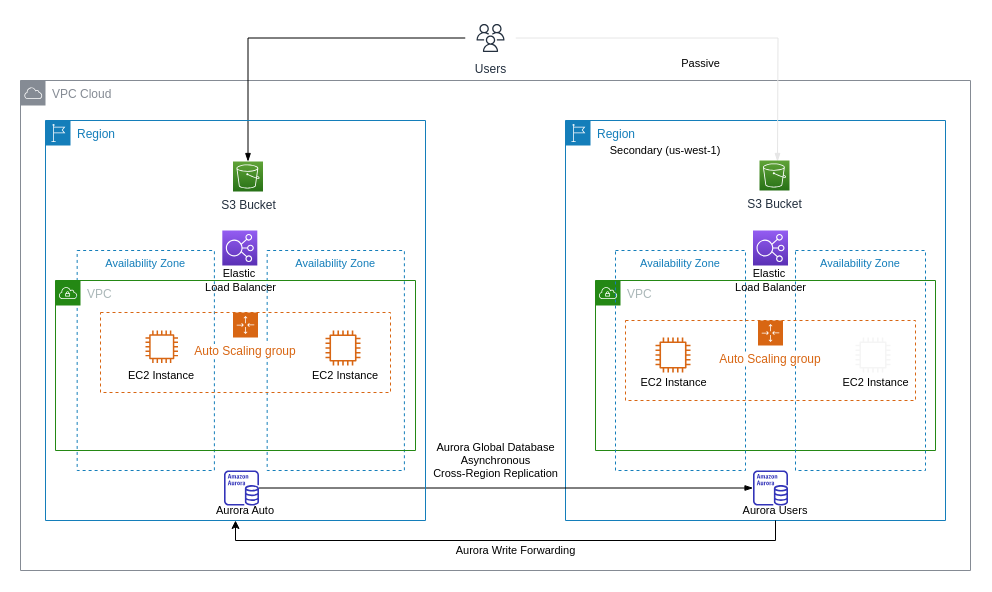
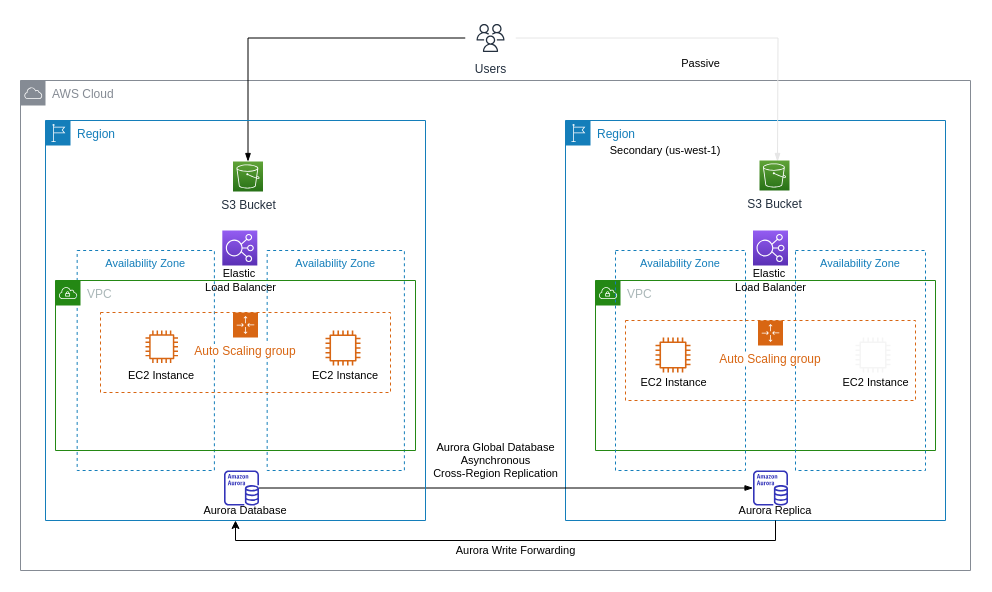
  <mxCell id="0" />
  <mxCell id="1" parent="0" />
- <mxCell id="2" value="VPC Cloud" style="outlineConnect=0;gradientColor=none;html=1;whiteSpace=wrap;fontSize=12;fontStyle=0;shape=mxgraph.aws4.group;grIcon=mxgraph.aws4.group_aws_cloud;strokeColor=#858B94;fillColor=none;verticalAlign=top;align=left;spacingLeft=30;fontColor=#858B94;dashed=0;labelBackgroundColor=#ffffff;" parent="1" vertex="1"><mxGeometry x="20" y="80" width="950" height="490" as="geometry" /></mxCell>
+ <mxCell id="2" value="AWS Cloud" style="outlineConnect=0;gradientColor=none;html=1;whiteSpace=wrap;fontSize=12;fontStyle=0;shape=mxgraph.aws4.group;grIcon=mxgraph.aws4.group_aws_cloud;strokeColor=#858B94;fillColor=none;verticalAlign=top;align=left;spacingLeft=30;fontColor=#858B94;dashed=0;labelBackgroundColor=#ffffff;" parent="1" vertex="1"><mxGeometry x="20" y="80" width="950" height="490" as="geometry" /></mxCell>
  <mxCell id="3" value="Region" style="points=[[0,0],[0.25,0],[0.5,0],[0.75,0],[1,0],[1,0.25],[1,0.5],[1,0.75],[1,1],[0.75,1],[0.5,1],[0.25,1],[0,1],[0,0.75],[0,0.5],[0,0.25]];outlineConnect=0;gradientColor=none;html=1;whiteSpace=wrap;fontSize=12;fontStyle=0;shape=mxgraph.aws4.group;grIcon=mxgraph.aws4.group_region;strokeColor=#147EBA;fillColor=none;verticalAlign=top;align=left;spacingLeft=30;fontColor=#147EBA;dashed=0;" parent="1" vertex="1"><mxGeometry x="565" y="120" width="380" height="400" as="geometry" /></mxCell>
  <mxCell id="4" value="Secondary (us-west-1)" style="text;html=1;strokeColor=none;fillColor=none;align=center;verticalAlign=middle;whiteSpace=wrap;rounded=0;fontSize=11;" parent="1" vertex="1"><mxGeometry x="605" y="135" width="120" height="30" as="geometry" /></mxCell>
  <mxCell id="5" value="Aurora Global Database&lt;br&gt;Asynchronous &lt;br&gt;Cross-Region Replication" style="text;html=1;align=center;verticalAlign=middle;resizable=0;points=[];autosize=1;fontSize=11;" parent="1" vertex="1"><mxGeometry x="425" y="440" width="140" height="40" as="geometry" /></mxCell>
  <mxCell id="6" value="" style="edgeStyle=orthogonalEdgeStyle;rounded=0;orthogonalLoop=1;jettySize=auto;html=1;endArrow=blockThin;endFill=1;fontSize=11;" parent="1" source="8" target="13" edge="1"><mxGeometry relative="1" as="geometry"><mxPoint x="385" y="37.5" as="targetPoint" /></mxGeometry></mxCell>
  <mxCell id="7" value="" style="edgeStyle=orthogonalEdgeStyle;rounded=0;orthogonalLoop=1;jettySize=auto;html=1;endArrow=blockThin;endFill=1;fontSize=11;strokeColor=#e6e6e6;" parent="1" source="8" edge="1"><mxGeometry relative="1" as="geometry"><mxPoint x="777" y="161" as="targetPoint" /></mxGeometry></mxCell>
  <mxCell id="8" value="Users" style="outlineConnect=0;fontColor=#232F3E;gradientColor=none;strokeColor=#232F3E;fillColor=#ffffff;dashed=0;verticalLabelPosition=bottom;verticalAlign=top;align=center;html=1;fontSize=12;fontStyle=0;aspect=fixed;shape=mxgraph.aws4.resourceIcon;resIcon=mxgraph.aws4.users;labelBackgroundColor=#ffffff;" parent="1" vertex="1"><mxGeometry x="465" y="20" width="50" height="35" as="geometry" /></mxCell>
  <mxCell id="9" value="Passive" style="text;html=1;align=center;verticalAlign=middle;resizable=0;points=[];autosize=1;fontSize=11;" parent="1" vertex="1"><mxGeometry x="675" y="53" width="50" height="20" as="geometry" /></mxCell>
  <mxCell id="10" value="S3 Bucket" style="outlineConnect=0;fontColor=#232F3E;gradientColor=#60A337;gradientDirection=north;fillColor=#277116;strokeColor=#ffffff;dashed=0;verticalLabelPosition=bottom;verticalAlign=top;align=center;html=1;fontSize=12;fontStyle=0;aspect=fixed;shape=mxgraph.aws4.resourceIcon;resIcon=mxgraph.aws4.s3;" parent="1" vertex="1"><mxGeometry x="759" y="160" width="30" height="30" as="geometry" /></mxCell>
  <mxCell id="11" value="" style="outlineConnect=0;fontColor=#232F3E;gradientColor=none;fillColor=#D86613;strokeColor=none;dashed=0;verticalLabelPosition=bottom;verticalAlign=top;align=center;html=1;fontSize=12;fontStyle=0;aspect=fixed;pointerEvents=1;shape=mxgraph.aws4.instance2;" parent="1" vertex="1"><mxGeometry x="145" y="330" width="32.5" height="32.5" as="geometry" /></mxCell>
  <mxCell id="12" value="" style="outlineConnect=0;fontColor=#232F3E;gradientColor=none;fillColor=#D86613;strokeColor=none;dashed=0;verticalLabelPosition=bottom;verticalAlign=top;align=center;html=1;fontSize=12;fontStyle=0;aspect=fixed;pointerEvents=1;shape=mxgraph.aws4.instance2;" parent="1" vertex="1"><mxGeometry x="325" y="330" width="35" height="35" as="geometry" /></mxCell>
  <mxCell id="13" value="S3 Bucket" style="outlineConnect=0;fontColor=#232F3E;gradientColor=#60A337;gradientDirection=north;fillColor=#277116;strokeColor=#ffffff;dashed=0;verticalLabelPosition=bottom;verticalAlign=top;align=center;html=1;fontSize=12;fontStyle=0;aspect=fixed;shape=mxgraph.aws4.resourceIcon;resIcon=mxgraph.aws4.s3;" parent="1" vertex="1"><mxGeometry x="232.5" y="161" width="30" height="30" as="geometry" /></mxCell>
  <mxCell id="14" value="EC2 Instance" style="text;html=1;strokeColor=none;fillColor=none;align=center;verticalAlign=middle;whiteSpace=wrap;rounded=0;fontSize=11;" parent="1" vertex="1"><mxGeometry x="111.25" y="365" width="100" height="20" as="geometry" /></mxCell>
  <mxCell id="15" value="" style="edgeStyle=orthogonalEdgeStyle;rounded=0;orthogonalLoop=1;jettySize=auto;html=1;endArrow=blockThin;endFill=1;strokeColor=#000000;fontSize=11;" parent="1" source="16" target="24" edge="1"><mxGeometry relative="1" as="geometry"><mxPoint x="338.5" y="487.5" as="targetPoint" /></mxGeometry></mxCell>
  <mxCell id="16" value="" style="outlineConnect=0;fontColor=#232F3E;gradientColor=none;fillColor=#3334B9;strokeColor=none;dashed=0;verticalLabelPosition=bottom;verticalAlign=top;align=center;html=1;fontSize=12;fontStyle=0;aspect=fixed;pointerEvents=1;shape=mxgraph.aws4.aurora_instance;labelBackgroundColor=#ffffff;" parent="1" vertex="1"><mxGeometry x="223.5" y="470" width="35" height="35" as="geometry" /></mxCell>
- <mxCell id="17" value="Aurora Auto" style="text;html=1;strokeColor=none;fillColor=none;align=center;verticalAlign=middle;whiteSpace=wrap;rounded=0;fontSize=11;" parent="1" vertex="1"><mxGeometry x="195" y="500" width="100" height="20" as="geometry" /></mxCell>
+ <mxCell id="17" value="Aurora Database" style="text;html=1;strokeColor=none;fillColor=none;align=center;verticalAlign=middle;whiteSpace=wrap;rounded=0;fontSize=11;" parent="1" vertex="1"><mxGeometry x="195" y="500" width="100" height="20" as="geometry" /></mxCell>
  <mxCell id="18" value="EC2 Instance" style="text;html=1;strokeColor=none;fillColor=none;align=center;verticalAlign=middle;whiteSpace=wrap;rounded=0;fontSize=11;" parent="1" vertex="1"><mxGeometry x="295" y="365" width="100" height="20" as="geometry" /></mxCell>
  <mxCell id="19" value="VPC" style="points=[[0,0],[0.25,0],[0.5,0],[0.75,0],[1,0],[1,0.25],[1,0.5],[1,0.75],[1,1],[0.75,1],[0.5,1],[0.25,1],[0,1],[0,0.75],[0,0.5],[0,0.25]];outlineConnect=0;gradientColor=none;html=1;whiteSpace=wrap;fontSize=12;fontStyle=0;shape=mxgraph.aws4.group;grIcon=mxgraph.aws4.group_vpc;strokeColor=#248814;fillColor=none;verticalAlign=top;align=left;spacingLeft=30;fontColor=#AAB7B8;dashed=0;" parent="1" vertex="1"><mxGeometry x="595" y="280" width="340" height="170" as="geometry" /></mxCell>
  <mxCell id="20" value="Availability Zone" style="fillColor=none;strokeColor=#147EBA;dashed=1;verticalAlign=top;fontStyle=0;fontColor=#147EBA;fontSize=11;" parent="1" vertex="1"><mxGeometry x="615" y="250" width="130" height="220" as="geometry" /></mxCell>
  <mxCell id="21" value="Availability Zone" style="fillColor=none;strokeColor=#147EBA;dashed=1;verticalAlign=top;fontStyle=0;fontColor=#147EBA;fontSize=11;" parent="1" vertex="1"><mxGeometry x="795" y="250" width="130" height="220" as="geometry" /></mxCell>
  <mxCell id="22" value="Auto Scaling group" style="points=[[0,0],[0.25,0],[0.5,0],[0.75,0],[1,0],[1,0.25],[1,0.5],[1,0.75],[1,1],[0.75,1],[0.5,1],[0.25,1],[0,1],[0,0.75],[0,0.5],[0,0.25]];outlineConnect=0;gradientColor=none;html=1;whiteSpace=wrap;fontSize=12;fontStyle=0;shape=mxgraph.aws4.groupCenter;grIcon=mxgraph.aws4.group_auto_scaling_group;grStroke=1;strokeColor=#D86613;fillColor=none;verticalAlign=top;align=center;fontColor=#D86613;dashed=1;spacingTop=25;labelBackgroundColor=#ffffff;" parent="1" vertex="1"><mxGeometry x="625" y="320" width="290" height="80" as="geometry" /></mxCell>
  <mxCell id="23" value="" style="outlineConnect=0;fontColor=#232F3E;gradientColor=#945DF2;gradientDirection=north;fillColor=#5A30B5;strokeColor=#ffffff;dashed=0;verticalLabelPosition=bottom;verticalAlign=top;align=center;html=1;fontSize=12;fontStyle=0;aspect=fixed;shape=mxgraph.aws4.resourceIcon;resIcon=mxgraph.aws4.elastic_load_balancing;labelBackgroundColor=#ffffff;" parent="1" vertex="1"><mxGeometry x="752.5" y="230" width="35" height="35" as="geometry" /></mxCell>
  <mxCell id="24" value="" style="outlineConnect=0;fontColor=#232F3E;gradientColor=none;fillColor=#3334B9;strokeColor=none;dashed=0;verticalLabelPosition=bottom;verticalAlign=top;align=center;html=1;fontSize=12;fontStyle=0;aspect=fixed;pointerEvents=1;shape=mxgraph.aws4.aurora_instance;labelBackgroundColor=#ffffff;" parent="1" vertex="1"><mxGeometry x="752.5" y="470" width="35" height="35" as="geometry" /></mxCell>
  <mxCell id="25" value="Availability Zone" style="fillColor=none;strokeColor=#147EBA;dashed=1;verticalAlign=top;fontStyle=0;fontColor=#147EBA;fontSize=11;" parent="1" vertex="1"><mxGeometry x="76.667" y="250" width="137.222" height="220" as="geometry" /></mxCell>
  <mxCell id="26" value="Availability Zone" style="fillColor=none;strokeColor=#147EBA;dashed=1;verticalAlign=top;fontStyle=0;fontColor=#147EBA;fontSize=11;" parent="1" vertex="1"><mxGeometry x="266.667" y="250" width="137.222" height="220" as="geometry" /></mxCell>
  <mxCell id="27" value="" style="outlineConnect=0;fontColor=#232F3E;gradientColor=#945DF2;gradientDirection=north;fillColor=#5A30B5;strokeColor=#ffffff;dashed=0;verticalLabelPosition=bottom;verticalAlign=top;align=center;html=1;fontSize=12;fontStyle=0;aspect=fixed;shape=mxgraph.aws4.resourceIcon;resIcon=mxgraph.aws4.elastic_load_balancing;labelBackgroundColor=#ffffff;" parent="1" vertex="1"><mxGeometry x="221.806" y="230" width="35" height="35" as="geometry" /></mxCell>
  <mxCell id="28" value="Elastic&amp;nbsp;&lt;br&gt;Load Balancer" style="text;html=1;align=center;verticalAlign=middle;resizable=0;points=[];autosize=1;fontSize=11;" parent="1" vertex="1"><mxGeometry x="195.28" y="265" width="90" height="30" as="geometry" /></mxCell>
  <mxCell id="29" value="Elastic&amp;nbsp;&lt;br&gt;Load Balancer" style="text;html=1;align=center;verticalAlign=middle;resizable=0;points=[];autosize=1;fontSize=11;" parent="1" vertex="1"><mxGeometry x="725" y="265" width="90" height="30" as="geometry" /></mxCell>
  <mxCell id="30" value="" style="edgeStyle=orthogonalEdgeStyle;rounded=0;orthogonalLoop=1;jettySize=auto;html=1;entryX=0.5;entryY=1;entryDx=0;entryDy=0;" edge="1" parent="1" source="31" target="38"><mxGeometry relative="1" as="geometry"><mxPoint x="775" y="600" as="targetPoint" /><Array as="points"><mxPoint x="775" y="540" /><mxPoint x="235" y="540" /></Array></mxGeometry></mxCell>
- <mxCell id="31" value="Aurora Users" style="text;html=1;strokeColor=none;fillColor=none;align=center;verticalAlign=middle;whiteSpace=wrap;rounded=0;fontSize=11;" parent="1" vertex="1"><mxGeometry x="725" y="500" width="100" height="20" as="geometry" /></mxCell>
+ <mxCell id="31" value="Aurora Replica" style="text;html=1;strokeColor=none;fillColor=none;align=center;verticalAlign=middle;whiteSpace=wrap;rounded=0;fontSize=11;" parent="1" vertex="1"><mxGeometry x="725" y="500" width="100" height="20" as="geometry" /></mxCell>
  <mxCell id="32" value="" style="outlineConnect=0;fontColor=#232F3E;gradientColor=none;fillColor=#D86613;strokeColor=none;dashed=0;verticalLabelPosition=bottom;verticalAlign=top;align=center;html=1;fontSize=12;fontStyle=0;aspect=fixed;pointerEvents=1;shape=mxgraph.aws4.instance2;labelBackgroundColor=#ffffff;" parent="1" vertex="1"><mxGeometry x="655" y="337" width="35" height="35" as="geometry" /></mxCell>
  <mxCell id="33" value="" style="outlineConnect=0;fontColor=#333333;fillColor=#f5f5f5;strokeColor=#666666;dashed=0;verticalLabelPosition=bottom;verticalAlign=top;align=center;html=1;fontSize=12;fontStyle=0;aspect=fixed;pointerEvents=1;shape=mxgraph.aws4.instance2;labelBackgroundColor=#ffffff;" parent="1" vertex="1"><mxGeometry x="855" y="337" width="35" height="35" as="geometry" /></mxCell>
  <mxCell id="34" value="EC2 Instance" style="text;html=1;align=center;verticalAlign=middle;resizable=0;points=[];autosize=1;fontSize=11;" parent="1" vertex="1"><mxGeometry x="632.5" y="372" width="80" height="20" as="geometry" /></mxCell>
  <mxCell id="35" value="EC2 Instance" style="text;html=1;align=center;verticalAlign=middle;resizable=0;points=[];autosize=1;fontSize=11;" parent="1" vertex="1"><mxGeometry x="835" y="372" width="80" height="20" as="geometry" /></mxCell>
  <mxCell id="36" value="Auto Scaling group" style="points=[[0,0],[0.25,0],[0.5,0],[0.75,0],[1,0],[1,0.25],[1,0.5],[1,0.75],[1,1],[0.75,1],[0.5,1],[0.25,1],[0,1],[0,0.75],[0,0.5],[0,0.25]];outlineConnect=0;gradientColor=none;html=1;whiteSpace=wrap;fontSize=12;fontStyle=0;shape=mxgraph.aws4.groupCenter;grIcon=mxgraph.aws4.group_auto_scaling_group;grStroke=1;strokeColor=#D86613;fillColor=none;verticalAlign=top;align=center;fontColor=#D86613;dashed=1;spacingTop=25;labelBackgroundColor=#ffffff;" parent="1" vertex="1"><mxGeometry x="100" y="312" width="290" height="80" as="geometry" /></mxCell>
  <mxCell id="37" value="VPC" style="points=[[0,0],[0.25,0],[0.5,0],[0.75,0],[1,0],[1,0.25],[1,0.5],[1,0.75],[1,1],[0.75,1],[0.5,1],[0.25,1],[0,1],[0,0.75],[0,0.5],[0,0.25]];outlineConnect=0;gradientColor=none;html=1;whiteSpace=wrap;fontSize=12;fontStyle=0;shape=mxgraph.aws4.group;grIcon=mxgraph.aws4.group_vpc;strokeColor=#248814;fillColor=none;verticalAlign=top;align=left;spacingLeft=30;fontColor=#AAB7B8;dashed=0;" parent="1" vertex="1"><mxGeometry x="55" y="280" width="360" height="170" as="geometry" /></mxCell>
  <mxCell id="38" value="Region" style="points=[[0,0],[0.25,0],[0.5,0],[0.75,0],[1,0],[1,0.25],[1,0.5],[1,0.75],[1,1],[0.75,1],[0.5,1],[0.25,1],[0,1],[0,0.75],[0,0.5],[0,0.25]];outlineConnect=0;gradientColor=none;html=1;whiteSpace=wrap;fontSize=12;fontStyle=0;shape=mxgraph.aws4.group;grIcon=mxgraph.aws4.group_region;strokeColor=#147EBA;fillColor=none;verticalAlign=top;align=left;spacingLeft=30;fontColor=#147EBA;dashed=0;" parent="1" vertex="1"><mxGeometry x="45" y="120" width="380" height="400" as="geometry" /></mxCell>
  <mxCell id="39" value="Aurora Write Forwarding" style="text;html=1;align=center;verticalAlign=middle;resizable=0;points=[];autosize=1;fontSize=11;" vertex="1" parent="1"><mxGeometry x="445" y="540" width="140" height="20" as="geometry" /></mxCell>
